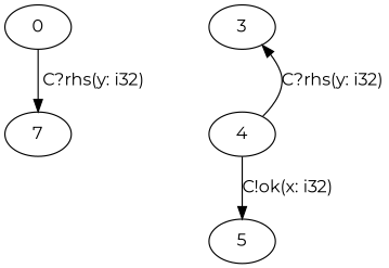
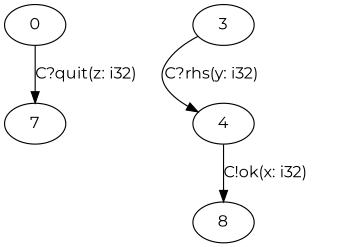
  digraph {
    fontname=Montserrat
    node [fontname=Montserrat]
    edge [fontname=Montserrat]
    0
    7
    3
    4
-   5
-   0 -> 7 [label="C?rhs(y: i32)"]
-   4 -> 3 [label="C?rhs(y: i32)"]
+   5 [label=8]
+   0 -> 7 [label="C?quit(z: i32)"]
+   3 -> 4 [label="C?rhs(y: i32)"]
    4 -> 5 [label="C!ok(x: i32)"]
  }
